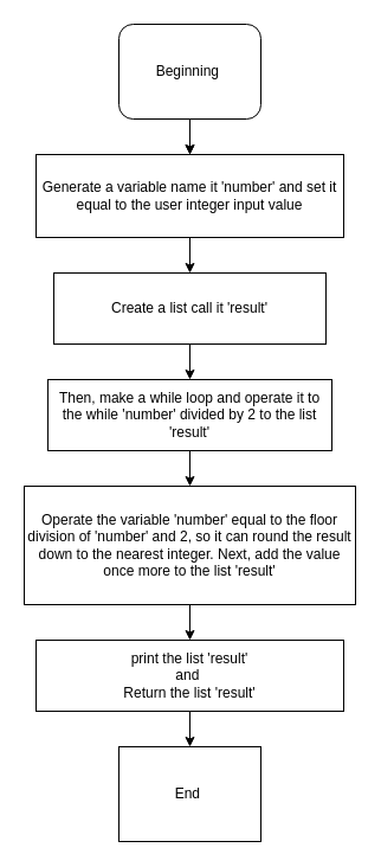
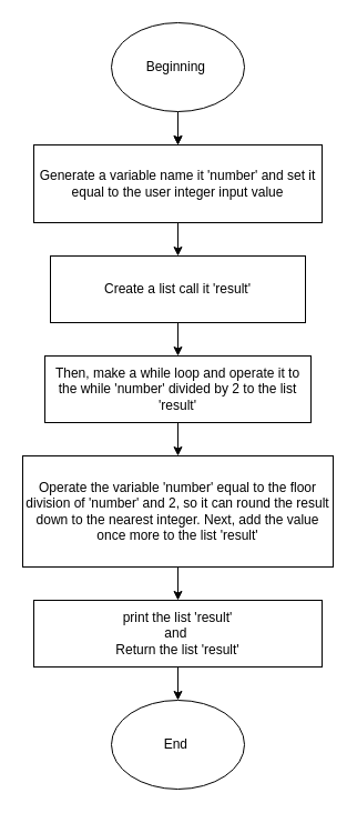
  <mxCell id="0" />
  <mxCell id="1" parent="0" />
  <mxCell id="2" style="edgeStyle=none;html=1;" edge="1" parent="1" source="4"><mxGeometry relative="1" as="geometry"><mxPoint x="160" y="130" as="targetPoint" /></mxGeometry></mxCell>
  <mxCell id="3" value="" style="edgeStyle=none;html=1;" edge="1" parent="1" source="4" target="6"><mxGeometry relative="1" as="geometry" /></mxCell>
- <mxCell id="4" value="Beginning&amp;nbsp;" style="whiteSpace=wrap;html=1;rounded=1;" vertex="1" parent="1"><mxGeometry x="100" width="120" height="80" as="geometry" y="20" /></mxCell>
+ <mxCell id="4" value="Beginning&amp;nbsp;" style="ellipse;whiteSpace=wrap;html=1;" vertex="1" parent="1"><mxGeometry x="100" width="120" height="80" as="geometry" y="20" /></mxCell>
  <mxCell id="5" style="edgeStyle=none;html=1;" edge="1" parent="1" source="6"><mxGeometry relative="1" as="geometry"><mxPoint x="160" y="230" as="targetPoint" /></mxGeometry></mxCell>
  <mxCell id="6" value="Generate a variable name it 'number' and set it equal to the user integer input value" style="rounded=0;whiteSpace=wrap;html=1;" vertex="1" parent="1"><mxGeometry x="30" y="130" width="260" height="70" as="geometry" /></mxCell>
  <mxCell id="7" style="edgeStyle=none;html=1;" edge="1" parent="1" source="8" target="10"><mxGeometry relative="1" as="geometry"><mxPoint x="160" y="320" as="targetPoint" /></mxGeometry></mxCell>
  <mxCell id="8" value="Create a list call it 'result'" style="rounded=0;whiteSpace=wrap;html=1;" vertex="1" parent="1"><mxGeometry x="45" y="230" width="230" height="60" as="geometry" /></mxCell>
  <mxCell id="9" style="edgeStyle=none;html=1;" edge="1" parent="1" source="10"><mxGeometry relative="1" as="geometry"><mxPoint x="160" y="410" as="targetPoint" /></mxGeometry></mxCell>
  <mxCell id="10" value="Then, make a while loop and operate it to the while 'number' divided by 2 to the list 'result'" style="rounded=0;whiteSpace=wrap;html=1;" vertex="1" parent="1"><mxGeometry x="40" y="320" width="240" height="60" as="geometry" /></mxCell>
  <mxCell id="11" style="edgeStyle=none;html=1;" edge="1" parent="1" source="12"><mxGeometry relative="1" as="geometry"><mxPoint x="160" y="540" as="targetPoint" /></mxGeometry></mxCell>
  <mxCell id="12" value="Operate the variable 'number' equal to the floor division of 'number' and 2, so it can round the result down to the nearest integer. Next, add the value once more to the list 'result'" style="rounded=0;whiteSpace=wrap;html=1;" vertex="1" parent="1"><mxGeometry x="20" y="410" width="280" height="100" as="geometry" /></mxCell>
  <mxCell id="13" style="edgeStyle=none;html=1;" edge="1" parent="1" source="14" target="15"><mxGeometry relative="1" as="geometry"><mxPoint x="160" y="630" as="targetPoint" /></mxGeometry></mxCell>
  <mxCell id="14" value="print the list 'result'&lt;br&gt;and&amp;nbsp;&lt;br&gt;Return the list 'result'" style="rounded=0;whiteSpace=wrap;html=1;" vertex="1" parent="1"><mxGeometry x="30" y="540" width="260" height="60" as="geometry" /></mxCell>
- <mxCell id="15" value="End&amp;nbsp;" style="whiteSpace=wrap;html=1;rounded=0;" vertex="1" parent="1"><mxGeometry x="100" y="630" width="120" height="80" as="geometry" /></mxCell>
+ <mxCell id="15" value="End&amp;nbsp;" style="ellipse;whiteSpace=wrap;html=1;" vertex="1" parent="1"><mxGeometry x="100" y="630" width="120" height="80" as="geometry" /></mxCell>
